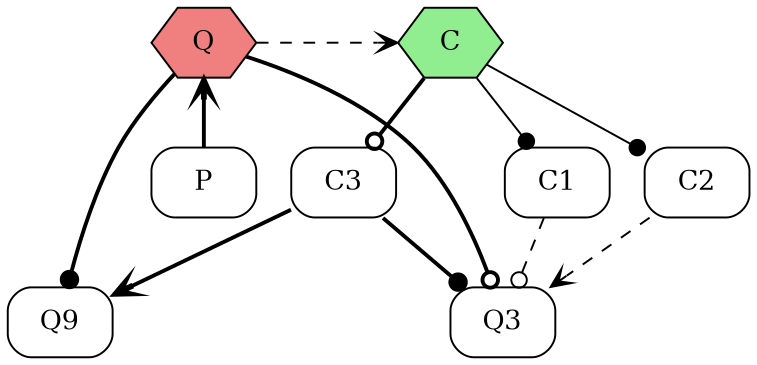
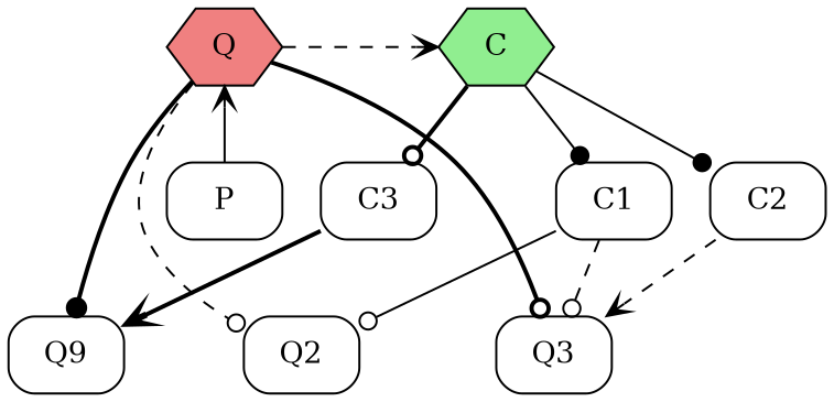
  digraph {
    node [shape=box style=rounded]
    edge [arrowhead=odot style=bold]
    C [fillcolor=lightgreen shape=hexagon style=filled]
    Q [fillcolor=lightcoral shape=hexagon style=filled]
    n3 [label=C1]
    n4 [label=C2]
    n5 [label=C3]
    n6 [label=Q9]
+   n7 [label=Q2]
    n8 [label=Q3]
    n9 [label=P]
    subgraph sub_1 {
      rank=source
      C
      Q
    }
    subgraph sub_2 {
      rank=same
      n3
      n4
      n5
    }
    subgraph sub_3 {
      rank=same
      n6
+     n7
      n8
    }
    C -> n3 [arrowhead=dot style=solid]
    C -> n4 [arrowhead=dot style=solid]
    C -> n5
    Q -> C [arrowhead=vee style=dashed]
    Q -> n6 [arrowhead=dot]
+   Q -> n7 [style=dashed]
    Q -> n8
+   n3 -> n7 [style=solid]
    n3 -> n8 [style=dashed]
    n4 -> n8 [arrowhead=vee style=dashed]
    n5 -> n6 [arrowhead=vee]
-   n5 -> n8 [arrowhead=dot]
-   n9 -> Q [arrowhead=vee]
+   n9 -> Q [arrowhead=vee style=solid]
  }
